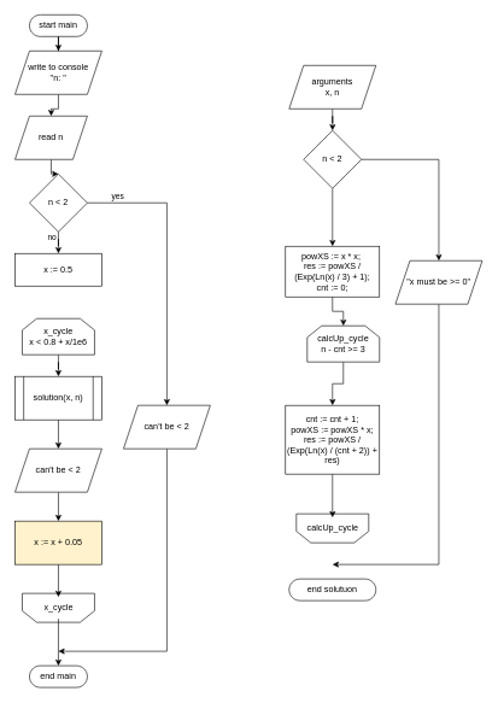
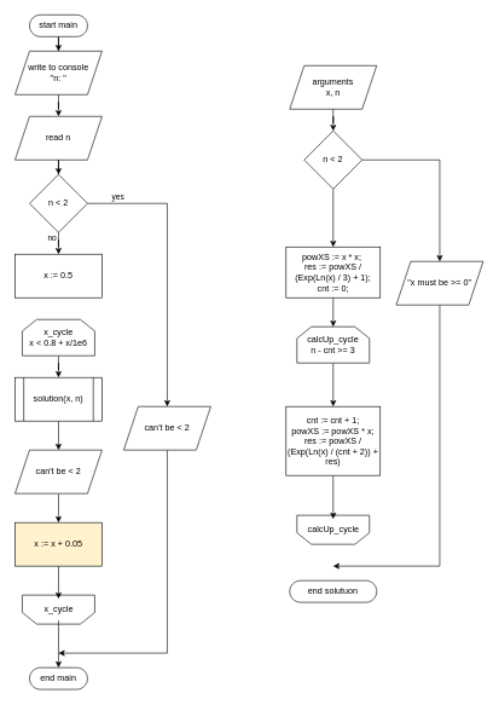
  <mxCell id="0" />
  <mxCell id="1" parent="0" />
  <mxCell id="2" value="" style="edgeStyle=orthogonalEdgeStyle;rounded=0;orthogonalLoop=1;jettySize=auto;html=1;" parent="1" source="3" target="8" edge="1"><mxGeometry relative="1" as="geometry" /></mxCell>
  <mxCell id="3" value="start main" style="html=1;dashed=0;whiteSpace=wrap;shape=mxgraph.dfd.start" parent="1" vertex="1"><mxGeometry x="40" y="20" width="80" height="30" as="geometry" /></mxCell>
  <mxCell id="4" value="end main" style="html=1;dashed=0;whiteSpace=wrap;shape=mxgraph.dfd.start" parent="1" vertex="1"><mxGeometry x="40" y="920" width="80" height="30" as="geometry" /></mxCell>
  <mxCell id="5" value="" style="edgeStyle=orthogonalEdgeStyle;rounded=0;orthogonalLoop=1;jettySize=auto;html=1;" parent="1" source="6" target="10" edge="1"><mxGeometry relative="1" as="geometry" /></mxCell>
- <mxCell id="6" value="read n" style="shape=parallelogram;perimeter=parallelogramPerimeter;whiteSpace=wrap;html=1;fixedSize=1;" parent="1" vertex="1"><mxGeometry x="20" y="160" width="100" height="60" as="geometry" /></mxCell>
+ <mxCell id="6" value="read n" style="shape=parallelogram;perimeter=parallelogramPerimeter;whiteSpace=wrap;html=1;fixedSize=1;" parent="1" vertex="1"><mxGeometry x="20" y="160" width="120" height="60" as="geometry" /></mxCell>
  <mxCell id="7" value="" style="edgeStyle=orthogonalEdgeStyle;rounded=0;orthogonalLoop=1;jettySize=auto;html=1;" parent="1" source="8" target="6" edge="1"><mxGeometry relative="1" as="geometry" /></mxCell>
  <mxCell id="8" value="write to console&lt;div&gt;&quot;n: &quot;&lt;/div&gt;" style="shape=parallelogram;perimeter=parallelogramPerimeter;whiteSpace=wrap;html=1;fixedSize=1;" parent="1" vertex="1"><mxGeometry x="20" y="70" width="120" height="60" as="geometry" /></mxCell>
  <mxCell id="9" style="edgeStyle=orthogonalEdgeStyle;rounded=0;orthogonalLoop=1;jettySize=auto;html=1;exitX=0.5;exitY=1;exitDx=0;exitDy=0;" parent="1" source="13" edge="1"><mxGeometry relative="1" as="geometry"><mxPoint x="80" y="900" as="targetPoint" /><Array as="points"><mxPoint x="230" y="900" /></Array></mxGeometry></mxCell>
  <mxCell id="10" value="n &amp;lt; 2" style="rhombus;whiteSpace=wrap;html=1;" parent="1" vertex="1"><mxGeometry x="40" y="240" width="80" height="80" as="geometry" /></mxCell>
  <mxCell id="11" value="" style="edgeStyle=orthogonalEdgeStyle;rounded=0;orthogonalLoop=1;jettySize=auto;html=1;exitX=1;exitY=0.5;exitDx=0;exitDy=0;" parent="1" source="10" target="13" edge="1"><mxGeometry relative="1" as="geometry"><mxPoint x="80" y="900" as="targetPoint" /><mxPoint x="120" y="280" as="sourcePoint" /><Array as="points" /></mxGeometry></mxCell>
  <mxCell id="12" value="yes" style="edgeLabel;html=1;align=center;verticalAlign=middle;resizable=0;points=[];" vertex="1" connectable="0" parent="11"><mxGeometry x="-0.79" y="-3" relative="1" as="geometry"><mxPoint y="-13" as="offset" /></mxGeometry></mxCell>
  <mxCell id="13" value="can't be &amp;lt; 2" style="shape=parallelogram;perimeter=parallelogramPerimeter;whiteSpace=wrap;html=1;fixedSize=1;" parent="1" vertex="1"><mxGeometry x="170" y="560" width="120" height="60" as="geometry" /></mxCell>
  <mxCell id="14" value="" style="edgeStyle=orthogonalEdgeStyle;rounded=0;orthogonalLoop=1;jettySize=auto;html=1;" parent="1" source="10" target="16" edge="1"><mxGeometry relative="1" as="geometry"><mxPoint x="80" y="320" as="sourcePoint" /><mxPoint x="80" y="920" as="targetPoint" /></mxGeometry></mxCell>
  <mxCell id="15" value="no" style="edgeLabel;html=1;align=center;verticalAlign=middle;resizable=0;points=[];" vertex="1" connectable="0" parent="14"><mxGeometry x="-0.67" y="-2" relative="1" as="geometry"><mxPoint x="-8" y="-1" as="offset" /></mxGeometry></mxCell>
- <mxCell id="16" value="x := 0.5" style="rounded=0;whiteSpace=wrap;html=1;" parent="1" vertex="1"><mxGeometry x="20" y="350" width="120" height="45" as="geometry" /></mxCell>
+ <mxCell id="16" value="x := 0.5" style="rounded=0;whiteSpace=wrap;html=1;" parent="1" vertex="1"><mxGeometry x="20" y="350" width="120" height="60" as="geometry" /></mxCell>
  <mxCell id="17" value="" style="edgeStyle=orthogonalEdgeStyle;rounded=0;orthogonalLoop=1;jettySize=auto;html=1;entryX=0.5;entryY=0;entryDx=0;entryDy=0;" edge="1" parent="1" source="18" target="26"><mxGeometry relative="1" as="geometry"><mxPoint x="80" y="520" as="targetPoint" /></mxGeometry></mxCell>
  <mxCell id="18" value="x_cycle&lt;div&gt;x &amp;lt; 0.8 + x/1e6&lt;/div&gt;" style="shape=loopLimit;whiteSpace=wrap;html=1;" parent="1" vertex="1"><mxGeometry x="30" y="440" width="100" height="50" as="geometry" /></mxCell>
  <mxCell id="19" value="" style="group" parent="1" vertex="1" connectable="0"><mxGeometry x="30" y="820" width="100" height="40" as="geometry" /></mxCell>
  <mxCell id="20" value="" style="shape=loopLimit;whiteSpace=wrap;html=1;rotation=-180;" parent="19" vertex="1"><mxGeometry width="100" height="40" as="geometry" /></mxCell>
  <mxCell id="21" value="x_cycle" style="text;html=1;align=center;verticalAlign=middle;resizable=0;points=[];autosize=1;strokeColor=none;fillColor=none;" parent="19" vertex="1"><mxGeometry x="20" y="5" width="60" height="30" as="geometry" /></mxCell>
  <mxCell id="22" value="" style="edgeStyle=orthogonalEdgeStyle;rounded=0;orthogonalLoop=1;jettySize=auto;html=1;" parent="1" source="21" target="4" edge="1"><mxGeometry relative="1" as="geometry" /></mxCell>
  <mxCell id="23" value="" style="edgeStyle=orthogonalEdgeStyle;rounded=0;orthogonalLoop=1;jettySize=auto;html=1;" edge="1" parent="1" source="24" target="28"><mxGeometry relative="1" as="geometry" /></mxCell>
  <mxCell id="24" value="can't be &amp;lt; 2" style="shape=parallelogram;perimeter=parallelogramPerimeter;whiteSpace=wrap;html=1;fixedSize=1;" parent="1" vertex="1"><mxGeometry x="20" y="620" width="120" height="60" as="geometry" /></mxCell>
  <mxCell id="25" value="" style="edgeStyle=orthogonalEdgeStyle;rounded=0;orthogonalLoop=1;jettySize=auto;html=1;" edge="1" parent="1" source="26" target="24"><mxGeometry relative="1" as="geometry" /></mxCell>
  <mxCell id="26" value="solution(x, n)" style="shape=process;whiteSpace=wrap;html=1;backgroundOutline=1;" vertex="1" parent="1"><mxGeometry x="20" y="520" width="120" height="60" as="geometry" /></mxCell>
  <mxCell id="27" value="" style="edgeStyle=orthogonalEdgeStyle;rounded=0;orthogonalLoop=1;jettySize=auto;html=1;" edge="1" parent="1" source="28" target="21"><mxGeometry relative="1" as="geometry" /></mxCell>
  <mxCell id="28" value="x := x + 0.05" style="whiteSpace=wrap;html=1;fillColor=#fff2cc;" vertex="1" parent="1"><mxGeometry x="20" y="720" width="120" height="60" as="geometry" /></mxCell>
  <mxCell id="29" value="end solutuon" style="html=1;dashed=0;whiteSpace=wrap;shape=mxgraph.dfd.start" vertex="1" parent="1"><mxGeometry x="399" y="800" width="120" height="30" as="geometry" /></mxCell>
  <mxCell id="30" value="" style="edgeStyle=orthogonalEdgeStyle;rounded=0;orthogonalLoop=1;jettySize=auto;html=1;" edge="1" parent="1" source="31" target="34"><mxGeometry relative="1" as="geometry" /></mxCell>
  <mxCell id="31" value="arguments&lt;div&gt;x, n&lt;/div&gt;" style="shape=parallelogram;perimeter=parallelogramPerimeter;whiteSpace=wrap;html=1;fixedSize=1;" vertex="1" parent="1"><mxGeometry x="399" y="90" width="120" height="60" as="geometry" /></mxCell>
  <mxCell id="32" value="" style="edgeStyle=orthogonalEdgeStyle;rounded=0;orthogonalLoop=1;jettySize=auto;html=1;" edge="1" parent="1" source="34" target="36"><mxGeometry relative="1" as="geometry" /></mxCell>
  <mxCell id="33" value="" style="edgeStyle=orthogonalEdgeStyle;rounded=0;orthogonalLoop=1;jettySize=auto;html=1;" edge="1" parent="1" source="34" target="38"><mxGeometry relative="1" as="geometry" /></mxCell>
  <mxCell id="34" value="n &amp;lt; 2" style="rhombus;whiteSpace=wrap;html=1;" vertex="1" parent="1"><mxGeometry x="419" y="180" width="80" height="80" as="geometry" /></mxCell>
  <mxCell id="35" style="edgeStyle=orthogonalEdgeStyle;rounded=0;orthogonalLoop=1;jettySize=auto;html=1;exitX=0.5;exitY=1;exitDx=0;exitDy=0;" edge="1" parent="1" source="36"><mxGeometry relative="1" as="geometry"><mxPoint x="459" y="780" as="targetPoint" /><Array as="points"><mxPoint x="606" y="780" /></Array></mxGeometry></mxCell>
  <mxCell id="36" value="&quot;x must be &amp;gt;= 0&quot;" style="shape=parallelogram;perimeter=parallelogramPerimeter;whiteSpace=wrap;html=1;fixedSize=1;" vertex="1" parent="1"><mxGeometry x="546" y="360" width="120" height="60" as="geometry" /></mxCell>
  <mxCell id="37" value="" style="edgeStyle=orthogonalEdgeStyle;rounded=0;orthogonalLoop=1;jettySize=auto;html=1;" edge="1" parent="1" source="38" target="40"><mxGeometry relative="1" as="geometry" /></mxCell>
  <mxCell id="38" value="powXS := x * x;&amp;nbsp;&lt;br&gt;res := powXS / (Exp(Ln(x) / 3) + 1);&lt;br&gt;cnt := 0;" style="whiteSpace=wrap;html=1;" vertex="1" parent="1"><mxGeometry x="394" y="340" width="130" height="70" as="geometry" /></mxCell>
  <mxCell id="39" value="" style="edgeStyle=orthogonalEdgeStyle;rounded=0;orthogonalLoop=1;jettySize=auto;html=1;" edge="1" parent="1" source="40" target="45"><mxGeometry relative="1" as="geometry" /></mxCell>
- <mxCell id="40" value="calcUp_cycle&lt;div&gt;n - cnt &amp;gt;= 3&lt;/div&gt;" style="shape=loopLimit;whiteSpace=wrap;html=1;" vertex="1" parent="1"><mxGeometry x="424" y="450" width="100" height="50" as="geometry" /></mxCell>
+ <mxCell id="40" value="calcUp_cycle&lt;div&gt;n - cnt &amp;gt;= 3&lt;/div&gt;" style="shape=loopLimit;whiteSpace=wrap;html=1;" vertex="1" parent="1"><mxGeometry x="409" y="450" width="100" height="50" as="geometry" /></mxCell>
  <mxCell id="41" value="" style="group" vertex="1" connectable="0" parent="1"><mxGeometry x="409" y="710" width="100" height="40" as="geometry" /></mxCell>
  <mxCell id="42" value="" style="shape=loopLimit;whiteSpace=wrap;html=1;rotation=-180;" vertex="1" parent="41"><mxGeometry width="100" height="40" as="geometry" /></mxCell>
  <mxCell id="43" value="&lt;span style=&quot;text-wrap: wrap;&quot;&gt;calcUp_cycle&lt;/span&gt;" style="text;html=1;align=center;verticalAlign=middle;resizable=0;points=[];autosize=1;strokeColor=none;fillColor=none;" vertex="1" parent="41"><mxGeometry x="5" y="5" width="90" height="30" as="geometry" /></mxCell>
  <mxCell id="44" value="" style="edgeStyle=orthogonalEdgeStyle;rounded=0;orthogonalLoop=1;jettySize=auto;html=1;" edge="1" parent="1" source="45" target="43"><mxGeometry relative="1" as="geometry" /></mxCell>
  <mxCell id="45" value="&lt;div&gt;&lt;span style=&quot;white-space: normal;&quot;&gt;cnt := cnt + 1;&lt;/span&gt;&lt;/div&gt;&lt;div&gt;&lt;span style=&quot;white-space: normal;&quot;&gt;powXS := powXS * x;&lt;/span&gt;&lt;/div&gt;&lt;div&gt;&lt;span style=&quot;white-space: normal;&quot;&gt;res := powXS / (Exp(Ln(x) / (cnt + 2)) + res)&lt;/span&gt;&lt;/div&gt;" style="whiteSpace=wrap;html=1;" vertex="1" parent="1"><mxGeometry x="394" y="560" width="130" height="95" as="geometry" /></mxCell>
